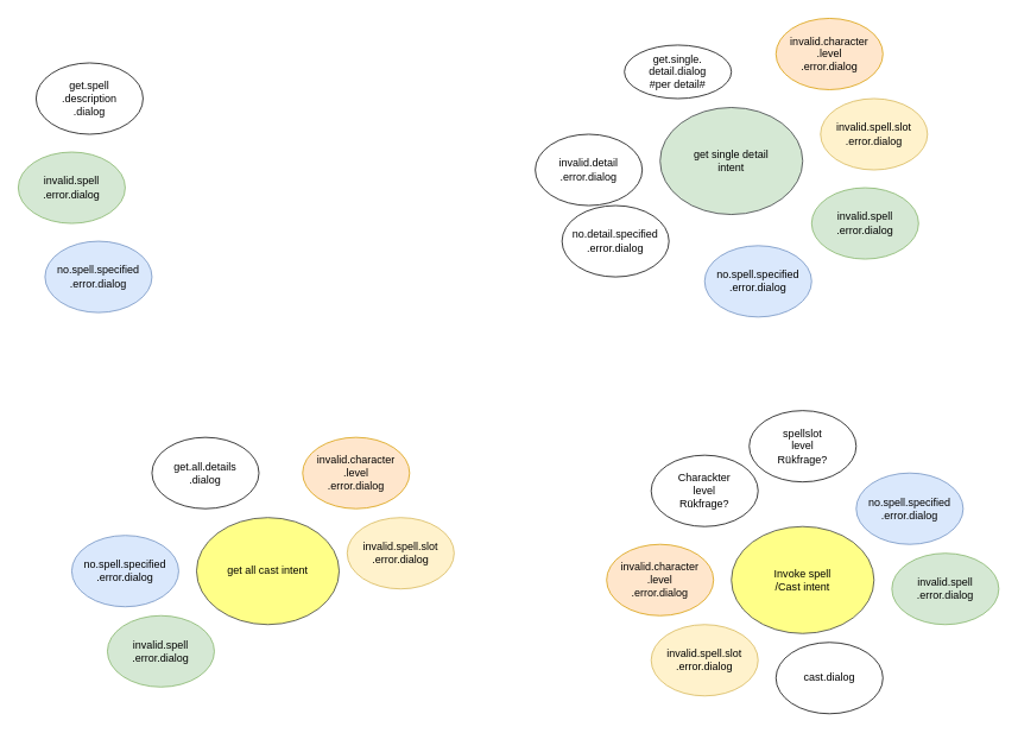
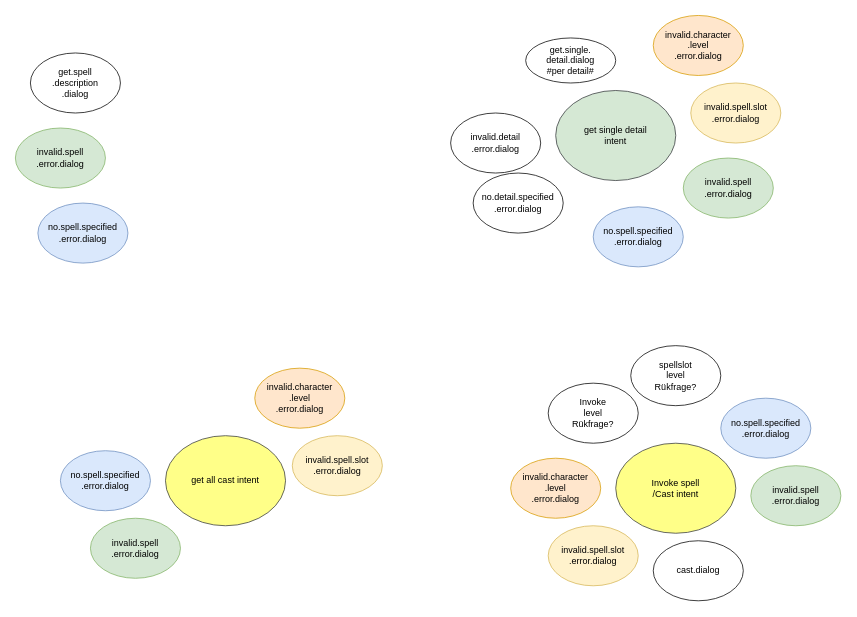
  <mxCell id="0" />
  <mxCell id="1" parent="0" />
  <mxCell id="2" value="get.single.&lt;br&gt;detail.dialog&lt;br&gt;#per detail#" style="ellipse;whiteSpace=wrap;html=1;" parent="1" vertex="1"><mxGeometry x="700" y="50" width="120" height="60" as="geometry" /></mxCell>
  <mxCell id="3" value="get all cast intent" style="ellipse;whiteSpace=wrap;html=1;fillColor=#ffff88;strokeColor=#36393d;" parent="1" vertex="1"><mxGeometry x="220" y="580" width="160" height="120" as="geometry" /></mxCell>
  <mxCell id="4" value="get single detail &lt;br&gt;intent" style="ellipse;whiteSpace=wrap;html=1;fillColor=#d5e8d4;strokeColor=#36393d;" parent="1" vertex="1"><mxGeometry x="740" y="120" width="160" height="120" as="geometry" /></mxCell>
  <mxCell id="5" value="Invoke spell&lt;br&gt;/Cast intent" style="ellipse;whiteSpace=wrap;html=1;fillColor=#ffff88;strokeColor=#36393d;" parent="1" vertex="1"><mxGeometry x="820" y="590" width="160" height="120" as="geometry" /></mxCell>
  <mxCell id="6" value="no.spell.specified&lt;br&gt;.error.dialog" style="ellipse;whiteSpace=wrap;html=1;fillColor=#dae8fc;strokeColor=#6c8ebf;" parent="1" vertex="1"><mxGeometry x="50" y="270" width="120" height="80" as="geometry" /></mxCell>
  <mxCell id="7" value="invalid.spell&lt;br&gt;.error.dialog" style="ellipse;whiteSpace=wrap;html=1;fillColor=#d5e8d4;strokeColor=#82b366;" parent="1" vertex="1"><mxGeometry x="20" y="170" width="120" height="80" as="geometry" /></mxCell>
  <mxCell id="8" value="get.spell&lt;br&gt;.description&lt;br&gt;.dialog" style="ellipse;whiteSpace=wrap;html=1;fillColor=default;" parent="1" vertex="1"><mxGeometry x="40" y="70" width="120" height="80" as="geometry" /></mxCell>
  <mxCell id="9" value="no.spell.specified&lt;br&gt;.error.dialog" style="ellipse;whiteSpace=wrap;html=1;fillColor=#dae8fc;strokeColor=#6c8ebf;" parent="1" vertex="1"><mxGeometry x="790" y="275" width="120" height="80" as="geometry" /></mxCell>
  <mxCell id="10" value="invalid.spell&lt;br&gt;.error.dialog" style="ellipse;whiteSpace=wrap;html=1;fillColor=#d5e8d4;strokeColor=#82b366;" parent="1" vertex="1"><mxGeometry x="910" y="210" width="120" height="80" as="geometry" /></mxCell>
  <mxCell id="11" value="no.detail.specified&lt;br&gt;.error.dialog" style="ellipse;whiteSpace=wrap;html=1;" parent="1" vertex="1"><mxGeometry x="630" y="230" width="120" height="80" as="geometry" /></mxCell>
  <mxCell id="12" value="invalid.detail&lt;br&gt;.error.dialog" style="ellipse;whiteSpace=wrap;html=1;" parent="1" vertex="1"><mxGeometry x="600" y="150" width="120" height="80" as="geometry" /></mxCell>
  <mxCell id="13" value="invalid.spell.slot&lt;br&gt;.error.dialog" style="ellipse;whiteSpace=wrap;html=1;fillColor=#fff2cc;strokeColor=#d6b656;" parent="1" vertex="1"><mxGeometry x="920" y="110" width="120" height="80" as="geometry" /></mxCell>
  <mxCell id="14" value="invalid.character&lt;br&gt;.level&lt;br&gt;.error.dialog" style="ellipse;whiteSpace=wrap;html=1;fillColor=#ffe6cc;strokeColor=#d79b00;" parent="1" vertex="1"><mxGeometry x="870" y="20" width="120" height="80" as="geometry" /></mxCell>
  <mxCell id="15" value="no.spell.specified&lt;br&gt;.error.dialog" style="ellipse;whiteSpace=wrap;html=1;fillColor=#dae8fc;strokeColor=#6c8ebf;" vertex="1" parent="1"><mxGeometry x="80" y="600" width="120" height="80" as="geometry" /></mxCell>
  <mxCell id="16" value="invalid.spell&lt;br&gt;.error.dialog" style="ellipse;whiteSpace=wrap;html=1;fillColor=#d5e8d4;strokeColor=#82b366;" vertex="1" parent="1"><mxGeometry x="120" y="690" width="120" height="80" as="geometry" /></mxCell>
  <mxCell id="17" value="invalid.spell.slot&lt;br&gt;.error.dialog" style="ellipse;whiteSpace=wrap;html=1;fillColor=#fff2cc;strokeColor=#d6b656;" vertex="1" parent="1"><mxGeometry x="389" y="580" width="120" height="80" as="geometry" /></mxCell>
  <mxCell id="18" value="invalid.character&lt;br&gt;.level&lt;br&gt;.error.dialog" style="ellipse;whiteSpace=wrap;html=1;fillColor=#ffe6cc;strokeColor=#d79b00;" vertex="1" parent="1"><mxGeometry x="339" y="490" width="120" height="80" as="geometry" /></mxCell>
- <mxCell id="19" value="get.all.details&lt;br&gt;.dialog" style="ellipse;whiteSpace=wrap;html=1;fillColor=default;" vertex="1" parent="1"><mxGeometry x="170" y="490" width="120" height="80" as="geometry" /></mxCell>
  <mxCell id="20" value="no.spell.specified&lt;br&gt;.error.dialog" style="ellipse;whiteSpace=wrap;html=1;fillColor=#dae8fc;strokeColor=#6c8ebf;" vertex="1" parent="1"><mxGeometry x="960" y="530" width="120" height="80" as="geometry" /></mxCell>
  <mxCell id="21" value="invalid.spell&lt;br&gt;.error.dialog" style="ellipse;whiteSpace=wrap;html=1;fillColor=#d5e8d4;strokeColor=#82b366;" vertex="1" parent="1"><mxGeometry x="1000" y="620" width="120" height="80" as="geometry" /></mxCell>
  <mxCell id="22" value="invalid.spell.slot&lt;br&gt;.error.dialog" style="ellipse;whiteSpace=wrap;html=1;fillColor=#fff2cc;strokeColor=#d6b656;" vertex="1" parent="1"><mxGeometry x="730" y="700" width="120" height="80" as="geometry" /></mxCell>
  <mxCell id="23" value="invalid.character&lt;br&gt;.level&lt;br&gt;.error.dialog" style="ellipse;whiteSpace=wrap;html=1;fillColor=#ffe6cc;strokeColor=#d79b00;" vertex="1" parent="1"><mxGeometry x="680" y="610" width="120" height="80" as="geometry" /></mxCell>
- <mxCell id="24" value="Charackter&lt;br&gt;level&lt;br&gt;Rükfrage?" style="ellipse;whiteSpace=wrap;html=1;" vertex="1" parent="1"><mxGeometry x="730" y="510" width="120" height="80" as="geometry" /></mxCell>
+ <mxCell id="24" value="Invoke&lt;br&gt;level&lt;br&gt;Rükfrage?" style="ellipse;whiteSpace=wrap;html=1;" vertex="1" parent="1"><mxGeometry x="730" y="510" width="120" height="80" as="geometry" /></mxCell>
  <mxCell id="25" value="spellslot&lt;br&gt;level&lt;br&gt;Rükfrage?" style="ellipse;whiteSpace=wrap;html=1;" vertex="1" parent="1"><mxGeometry x="840" y="460" width="120" height="80" as="geometry" /></mxCell>
  <mxCell id="26" value="cast.dialog" style="ellipse;whiteSpace=wrap;html=1;fillColor=default;" vertex="1" parent="1"><mxGeometry x="870" y="720" width="120" height="80" as="geometry" /></mxCell>
